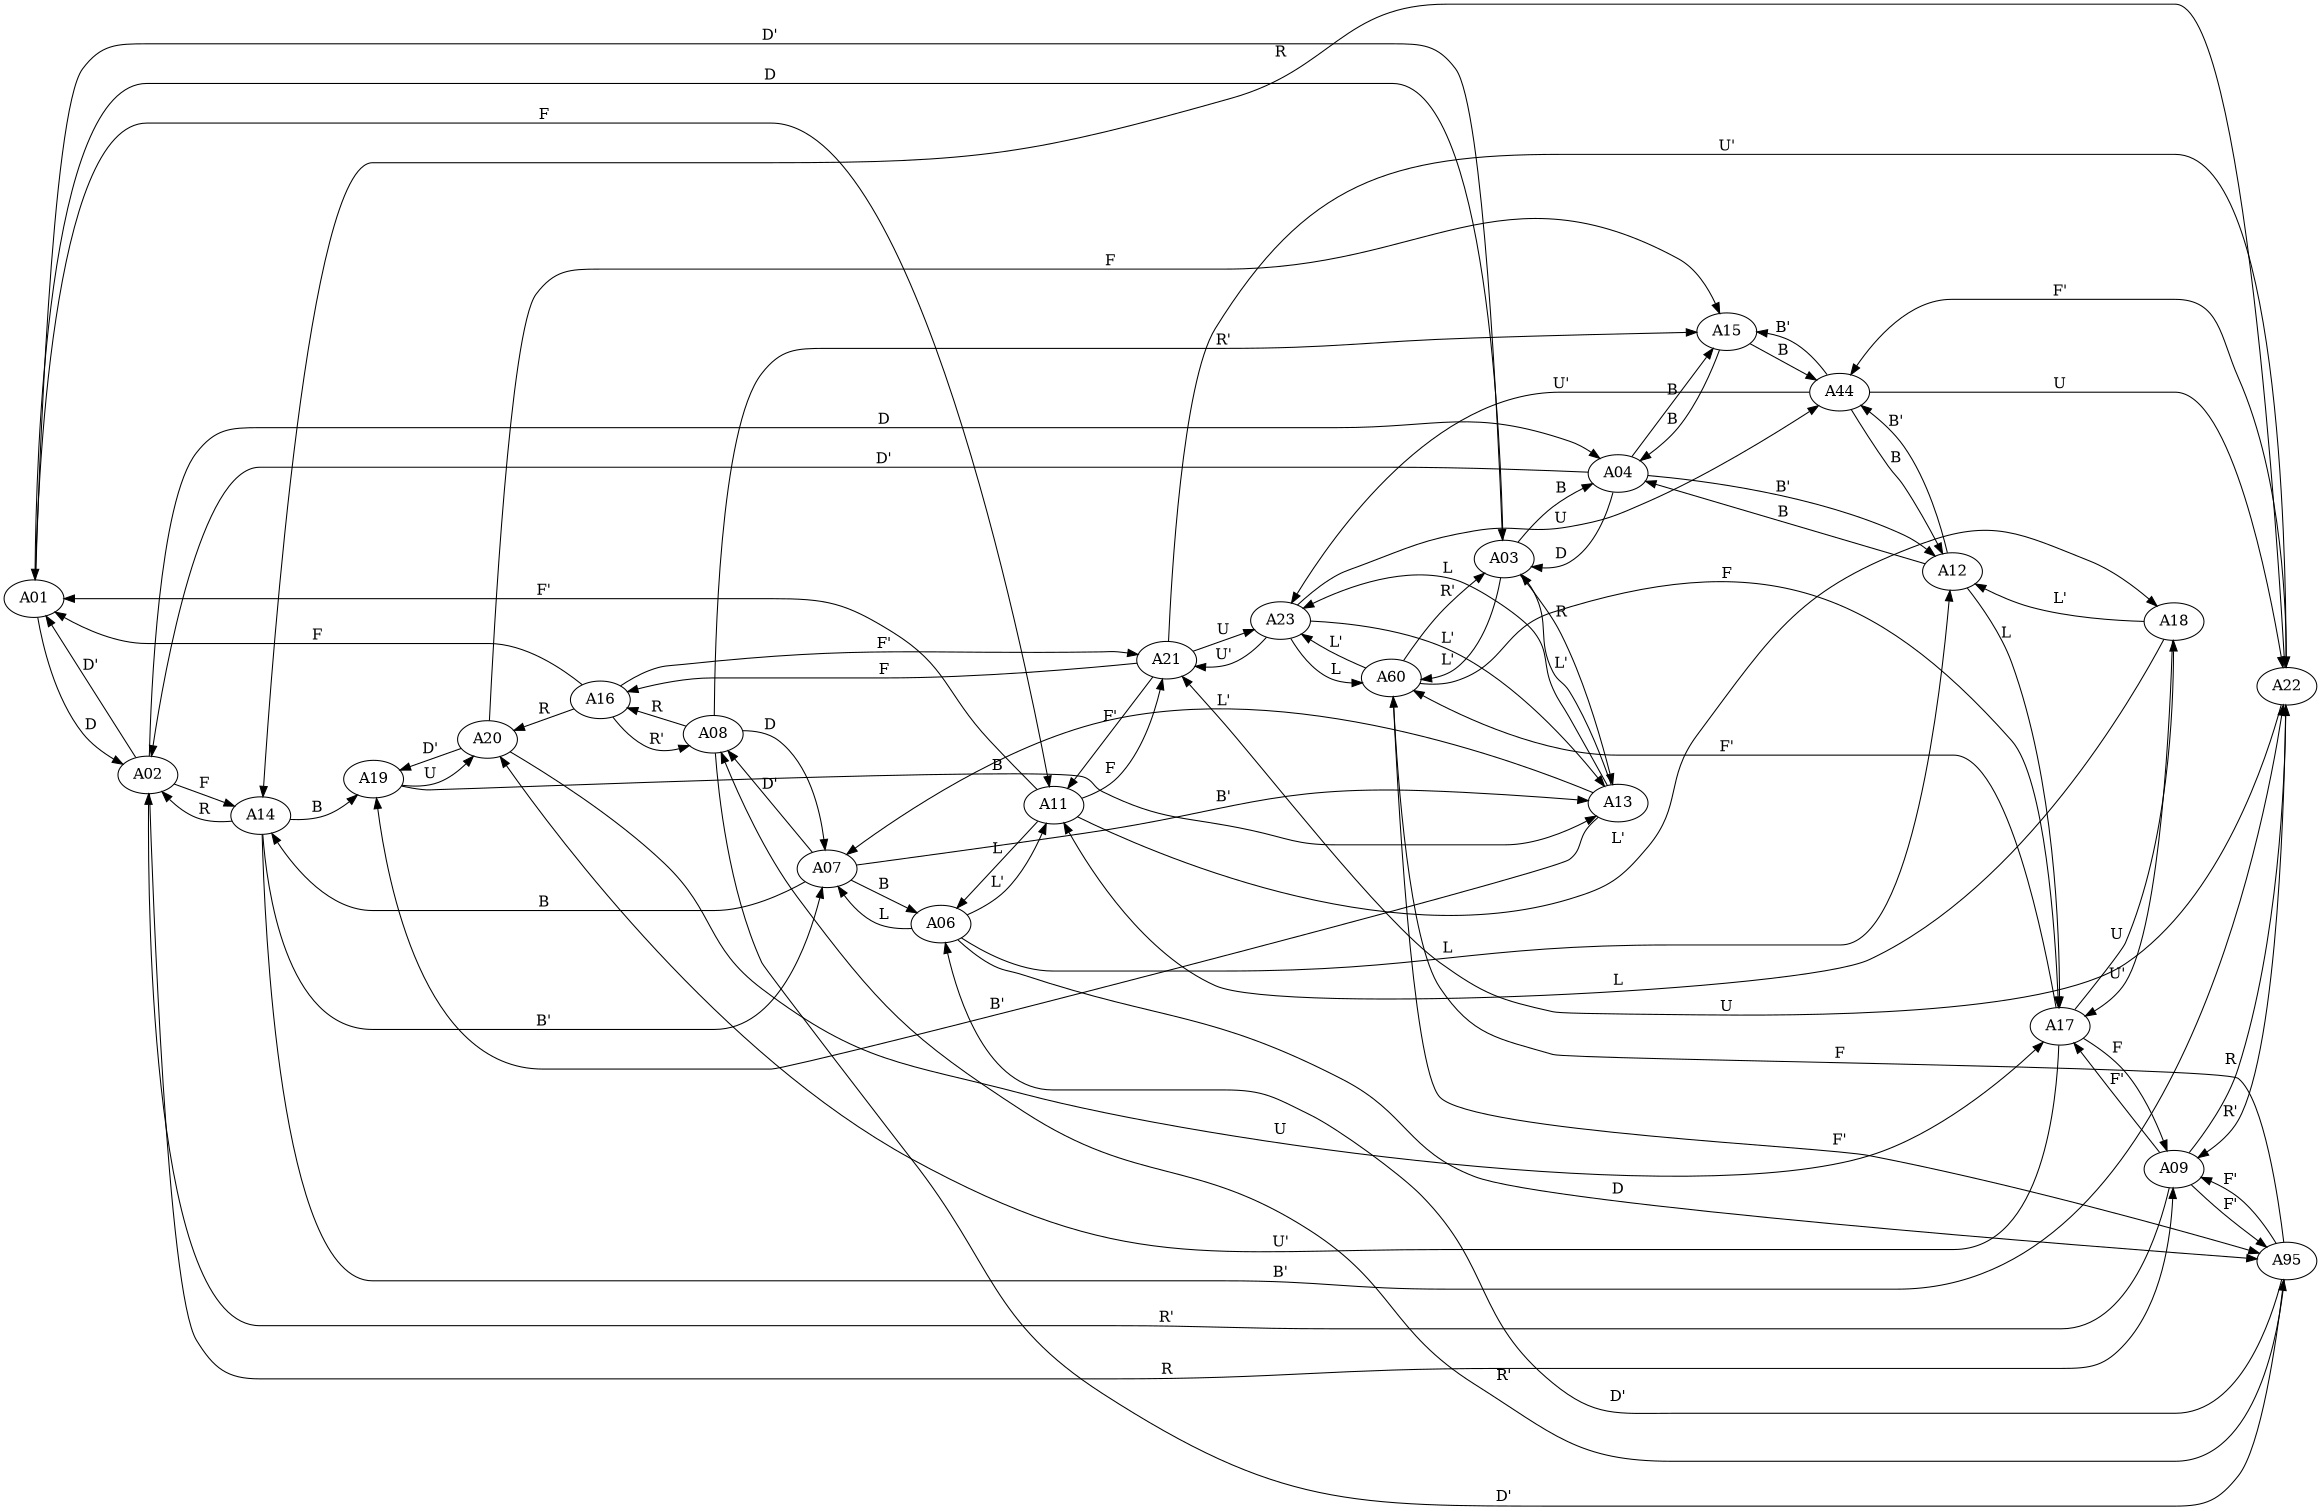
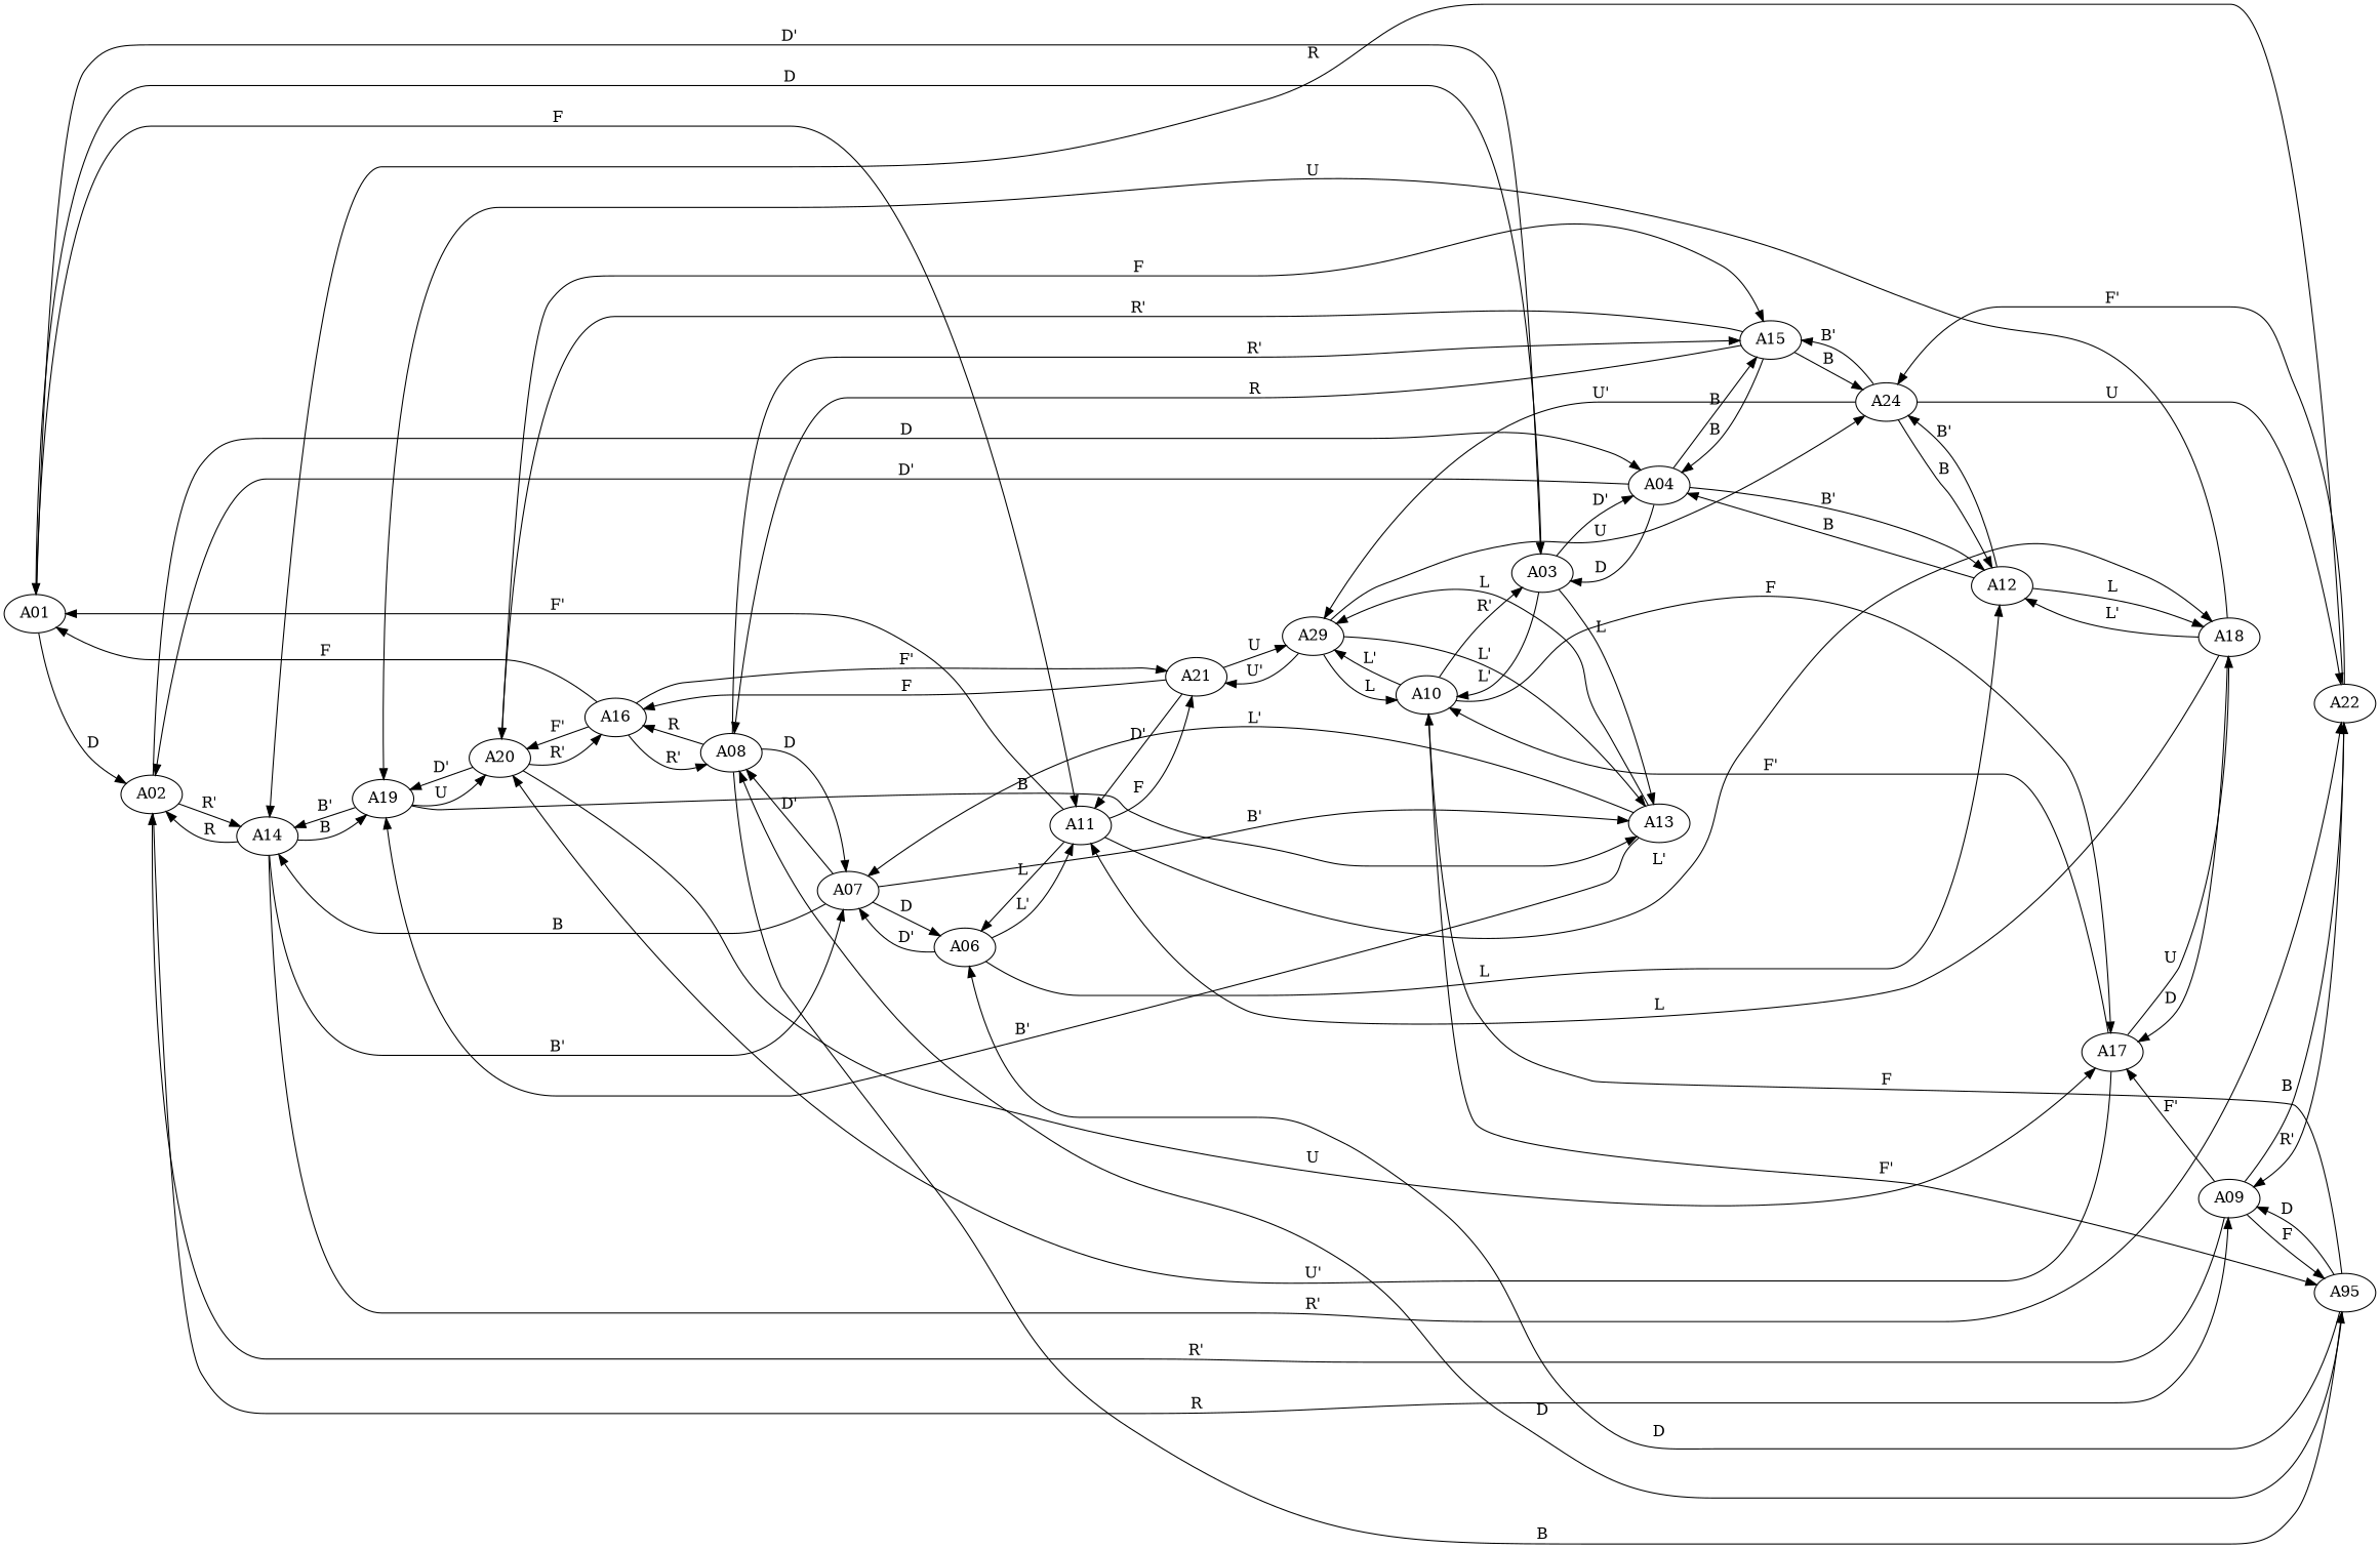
  digraph {
    rankdir=LR
    A01
    A02
    A03
    A11
    A04
    A09
    A14
-   A10 [label=A60]
+   A10
    A13
    A06
    A18
    A21
    A16
    A08
    A20
    A12
    A15
    n18 [label=A95]
    A17
    A22
    A07
    A19
-   A23
-   A24 [label=A44]
+   A23 [label=A29]
+   A24
    A01 -> A02 [label=D]
    A01 -> A03 [label="D'"]
    A01 -> A11 [label=F]
-   A02 -> A01 [label="D'"]
    A02 -> A04 [label=D]
    A02 -> A09 [label=R]
-   A02 -> A14 [label=F]
+   A02 -> A14 [label="R'"]
    A03 -> A01 [label=D]
-   A03 -> A04 [label=B]
+   A03 -> A04 [label="D'"]
    A03 -> A10 [label="L'"]
-   A03 -> A13 [label=R]
+   A03 -> A13 [label=L]
    A11 -> A01 [label="F'"]
    A11 -> A06 [label=L]
    A11 -> A18 [label="L'"]
    A11 -> A21 [label=F]
    A04 -> A02 [label="D'"]
    A04 -> A03 [label=D]
    A04 -> A12 [label="B'"]
    A04 -> A15 [label=B]
    A09 -> A02 [label="R'"]
-   A09 -> n18 [label="F'"]
+   A09 -> n18 [label=F]
    A09 -> A17 [label="F'"]
-   A09 -> A22 [label=R]
+   A09 -> A22 [label=B]
    A14 -> A02 [label=R]
-   A14 -> A22 [label="B'"]
+   A14 -> A22 [label="R'"]
    A14 -> A07 [label="B'"]
    A14 -> A19 [label=B]
    A10 -> A03 [label="R'"]
    A10 -> n18 [label="F'"]
    A10 -> A17 [label=F]
    A10 -> A23 [label="L'"]
-   A13 -> A03 [label="L'"]
    A13 -> A07 [label="L'"]
    A13 -> A19 [label="B'"]
    A13 -> A23 [label=L]
    A06 -> A11 [label="L'"]
    A06 -> A12 [label=L]
-   A06 -> n18 [label=D]
-   A06 -> A07 [label=L]
+   A06 -> A07 [label="D'"]
    A18 -> A11 [label=L]
    A18 -> A12 [label="L'"]
-   A18 -> A17 [label="U'"]
-   A21 -> A11 [label="F'"]
+   A18 -> A17 [label=D]
+   A18 -> A19 [label=U]
+   A21 -> A11 [label="D'"]
    A21 -> A16 [label=F]
-   A21 -> A22 [label="U'"]
    A21 -> A23 [label=U]
    A16 -> A01 [label=F]
    A16 -> A21 [label="F'"]
    A16 -> A08 [label="R'"]
-   A16 -> A20 [label=R]
+   A16 -> A20 [label="F'"]
    A08 -> A16 [label=R]
    A08 -> A15 [label="R'"]
-   A08 -> n18 [label="D'"]
+   A08 -> n18 [label=B]
    A08 -> A07 [label=D]
+   A20 -> A16 [label="R'"]
    A20 -> A15 [label=F]
    A20 -> A17 [label=U]
    A20 -> A19 [label="D'"]
    A12 -> A04 [label=B]
-   A12 -> A17 [label=L]
+   A12 -> A18 [label=L]
    A12 -> A24 [label="B'"]
    A15 -> A04 [label=B]
+   A15 -> A08 [label=R]
+   A15 -> A20 [label="R'"]
    A15 -> A24 [label=B]
-   n18 -> A09 [label="F'"]
+   n18 -> A09 [label=D]
    n18 -> A10 [label=F]
-   n18 -> A06 [label="D'"]
-   n18 -> A08 [label="R'"]
-   A17 -> A09 [label=F]
+   n18 -> A06 [label=D]
+   n18 -> A08 [label=D]
    A17 -> A10 [label="F'"]
    A17 -> A18 [label=U]
    A17 -> A20 [label="U'"]
    A22 -> A09 [label="R'"]
    A22 -> A14 [label=R]
-   A22 -> A21 [label=U]
    A22 -> A24 [label="F'"]
    A07 -> A14 [label=B]
    A07 -> A13 [label="B'"]
-   A07 -> A06 [label=B]
+   A07 -> A06 [label=D]
    A07 -> A08 [label="D'"]
+   A19 -> A14 [label="B'"]
    A19 -> A13 [label=B]
    A19 -> A20 [label=U]
    A23 -> A10 [label=L]
    A23 -> A13 [label="L'"]
    A23 -> A21 [label="U'"]
    A23 -> A24 [label=U]
    A24 -> A12 [label=B]
    A24 -> A15 [label="B'"]
    A24 -> A22 [label=U]
    A24 -> A23 [label="U'"]
  }
